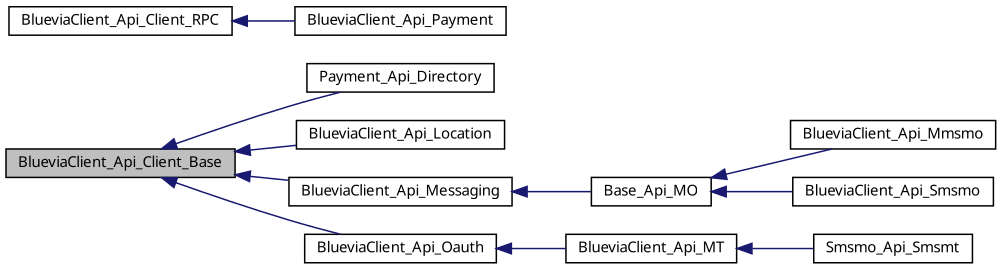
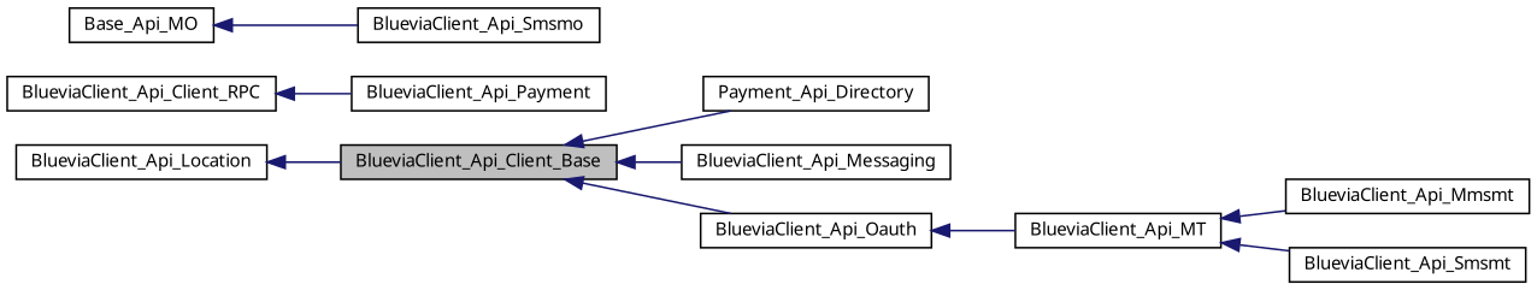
  digraph {
    fontname="Noto Sans"
    rankdir=LR
    node [color=black fontname="Noto Sans" fontsize=10 shape=record]
    edge [color=midnightblue dir=back fontname="Noto Sans" fontsize=10 labelfontname="FreeSans.ttf" labelfontsize=10 style=solid]
    n1 [fillcolor=grey75 fontcolor=black height=0.2 label=BlueviaClient_Api_Client_Base style=filled width=0.4]
    n2 [height=0.2 label=Payment_Api_Directory width=0.4]
    n3 [height=0.2 label=BlueviaClient_Api_Location width=0.4]
    n4 [height=0.2 label=BlueviaClient_Api_Messaging width=0.4]
    n5 [height=0.2 label=BlueviaClient_Api_Oauth width=0.4]
    n6 [height=0.2 label=BlueviaClient_Api_Client_RPC width=0.4]
    n7 [height=0.2 label=BlueviaClient_Api_Payment width=0.4]
    n8 [height=0.2 label=Base_Api_MO width=0.4]
    n9 [height=0.2 label=BlueviaClient_Api_MT width=0.4]
-   n10 [height=0.2 label=BlueviaClient_Api_Mmsmo width=0.4]
    n11 [height=0.2 label=BlueviaClient_Api_Smsmo width=0.4]
-   n13 [height=0.2 label=Smsmo_Api_Smsmt width=0.4]
+   n12 [height=0.2 label=BlueviaClient_Api_Mmsmt width=0.4]
+   n13 [height=0.2 label=BlueviaClient_Api_Smsmt width=0.4]
    n1 -> n2
-   n1 -> n3
+   n3 -> n1
    n1 -> n4
    n1 -> n5
-   n4 -> n8
    n5 -> n9
    n6 -> n7
-   n8 -> n10
    n8 -> n11
+   n9 -> n12
    n9 -> n13
  }
